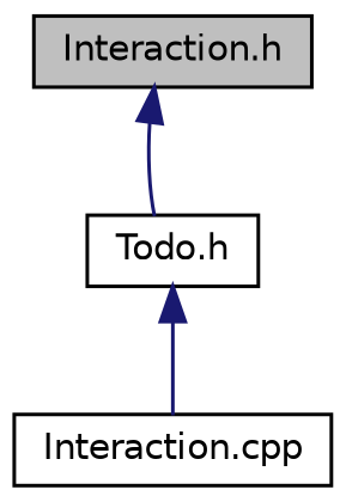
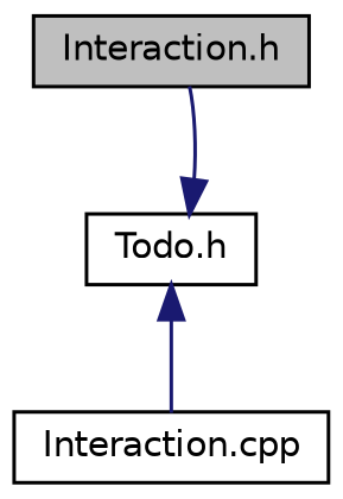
  digraph {
    node [color=black fillcolor=white fontname=Helvetica fontsize=10 shape=record style=filled]
    edge [color=midnightblue dir=back fontname=Helvetica fontsize=10 labelfontname=Helvetica labelfontsize=10 style=solid]
    n1 [fillcolor=grey75 fontcolor=black height=0.2 label="Interaction.h" width=0.4]
    n2 [height=0.2 label="Todo.h" width=0.4]
    n3 [height=0.2 label="Interaction.cpp" width=0.4]
-   n1 -> n2
+   n2 -> n1
    n2 -> n3
  }
